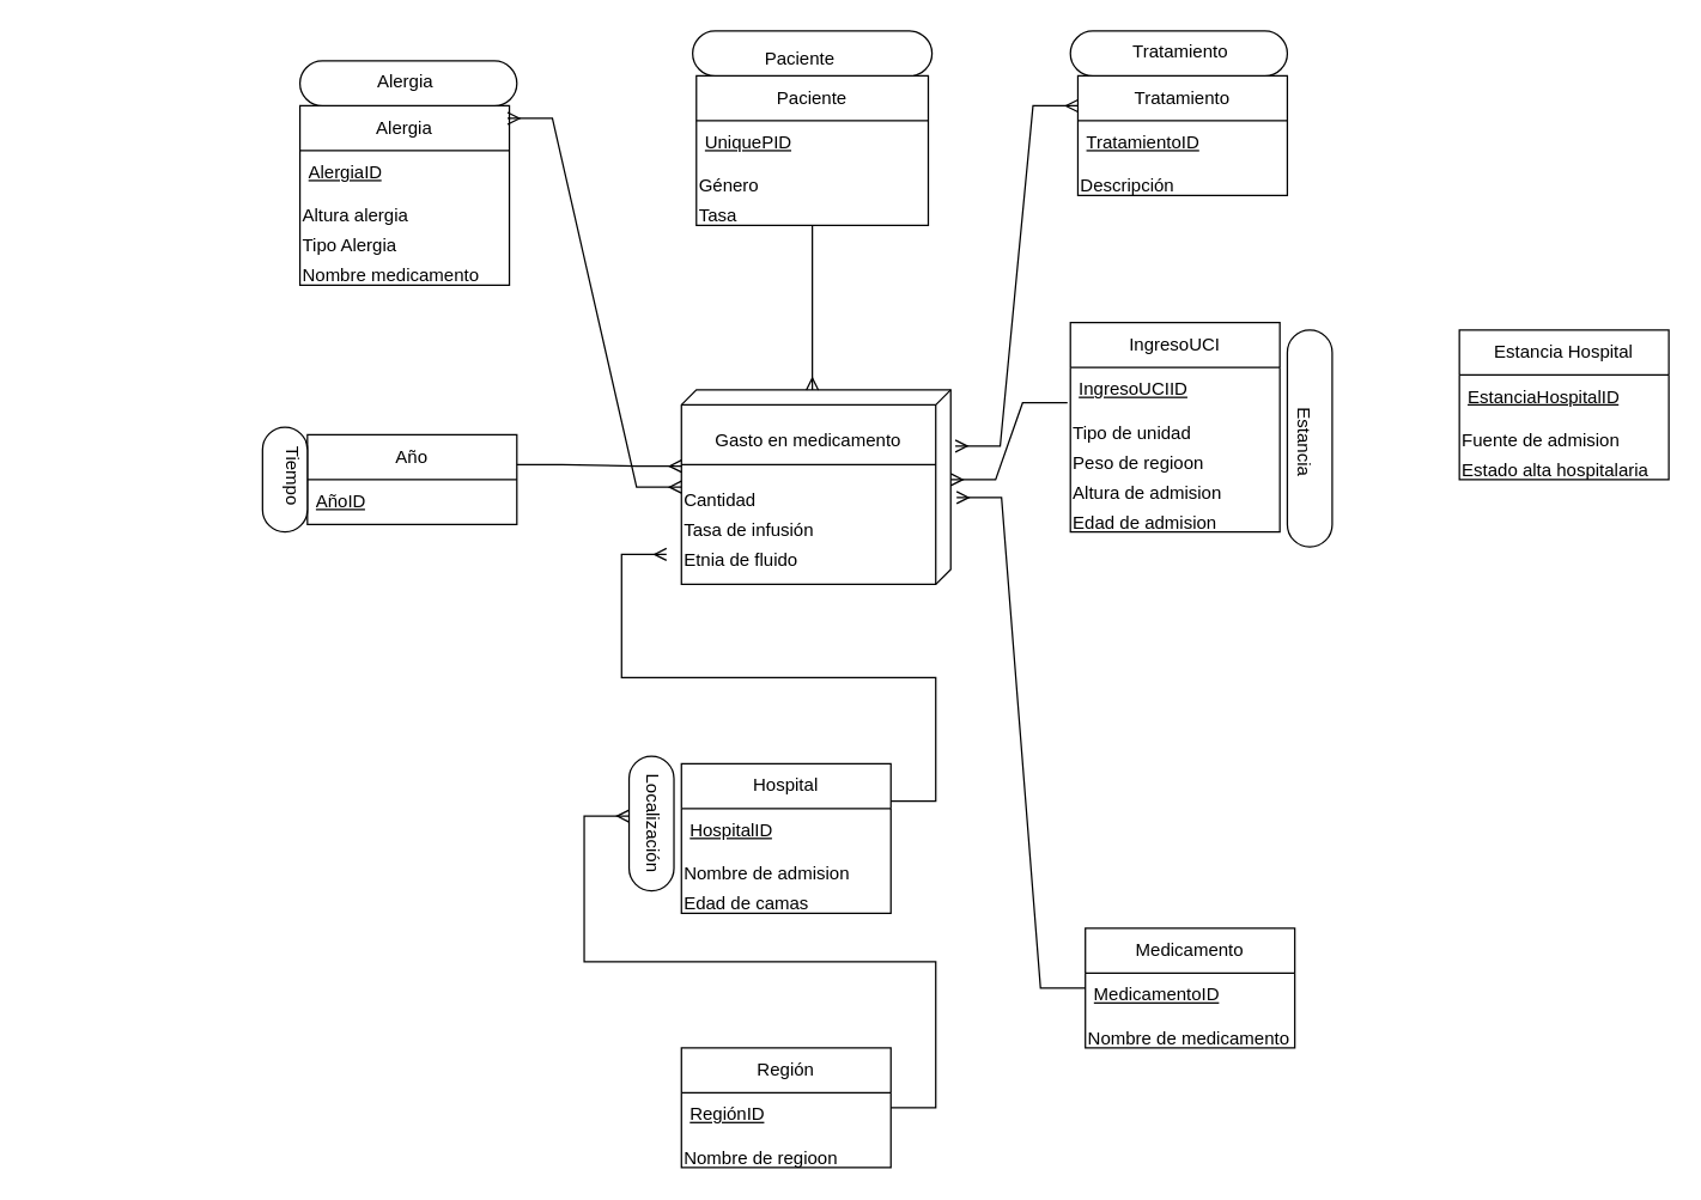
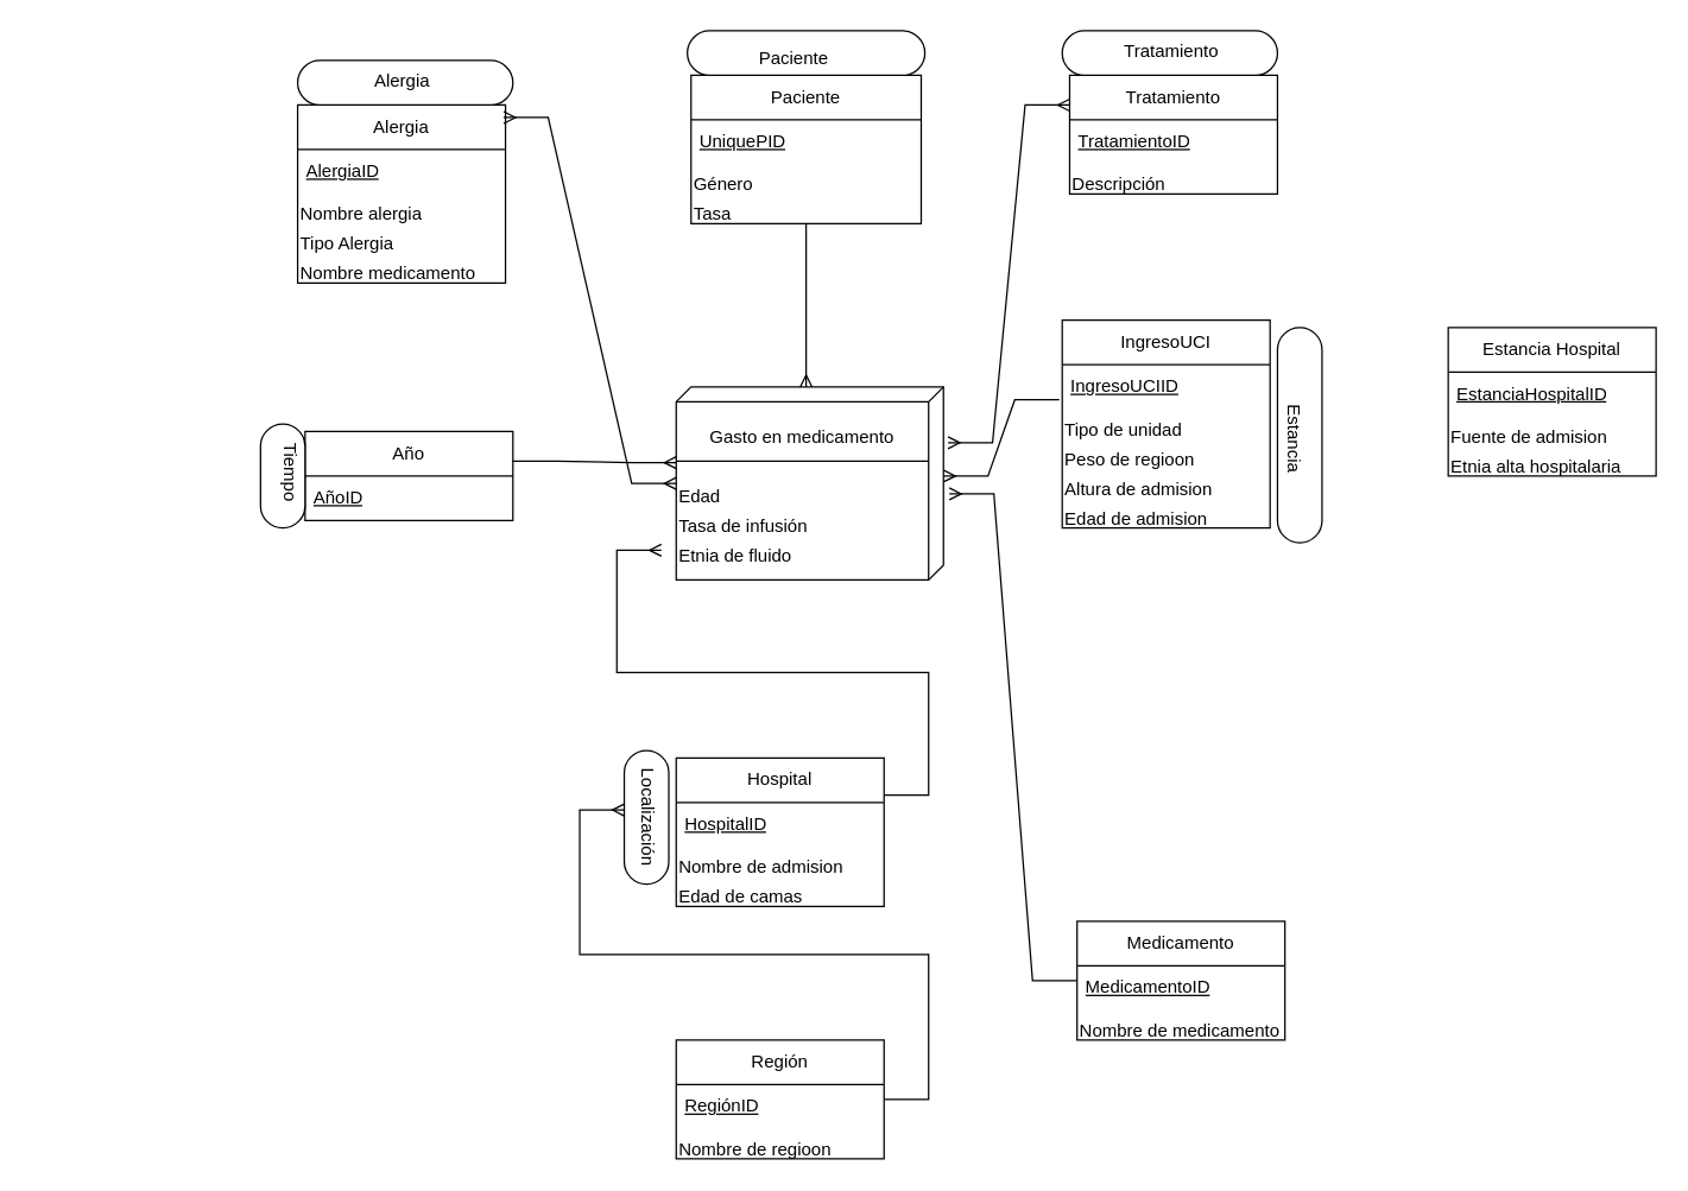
  <mxCell id="0" />
  <mxCell id="1" parent="0" />
  <mxCell id="2" value="" style="rounded=1;whiteSpace=wrap;html=1;arcSize=50;rotation=90;verticalAlign=bottom;" parent="1" vertex="1"><mxGeometry x="802.5" y="277.5" width="145" height="30" as="geometry" /></mxCell>
  <mxCell id="3" value="Año" style="swimlane;fontStyle=0;childLayout=stackLayout;horizontal=1;startSize=30;horizontalStack=0;resizeParent=1;resizeParentMax=0;resizeLast=0;collapsible=1;marginBottom=0;whiteSpace=wrap;html=1;" parent="1" vertex="1"><mxGeometry x="205" y="290" width="140" height="60" as="geometry" /></mxCell>
  <mxCell id="4" value="&lt;u&gt;AñoID&lt;/u&gt;" style="text;strokeColor=none;fillColor=none;align=left;verticalAlign=middle;spacingLeft=4;spacingRight=4;overflow=hidden;points=[[0,0.5],[1,0.5]];portConstraint=eastwest;rotatable=0;whiteSpace=wrap;html=1;" parent="3" vertex="1"><mxGeometry y="30" width="140" height="30" as="geometry" /></mxCell>
  <mxCell id="5" value="" style="verticalAlign=top;align=left;spacingTop=8;spacingLeft=2;spacingRight=12;shape=cube;size=10;direction=south;fontStyle=4;html=1;whiteSpace=wrap;" parent="1" vertex="1"><mxGeometry x="455" y="260" width="180" height="130" as="geometry" /></mxCell>
- <mxCell id="6" value="Cantidad" style="text;whiteSpace=wrap;html=1;" parent="1" vertex="1"><mxGeometry x="455" y="320" width="170" height="20" as="geometry" /></mxCell>
+ <mxCell id="6" value="Edad" style="text;whiteSpace=wrap;html=1;" parent="1" vertex="1"><mxGeometry x="455" y="320" width="170" height="20" as="geometry" /></mxCell>
  <mxCell id="7" value="Tasa de infusión" style="text;whiteSpace=wrap;html=1;" parent="1" vertex="1"><mxGeometry x="455" y="340" width="170" height="20" as="geometry" /></mxCell>
  <mxCell id="8" value="" style="endArrow=none;html=1;rounded=0;" parent="1" target="5" edge="1"><mxGeometry relative="1" as="geometry"><mxPoint x="455" y="310" as="sourcePoint" /><mxPoint x="615" y="310" as="targetPoint" /></mxGeometry></mxCell>
  <mxCell id="9" value="" style="endArrow=none;html=1;rounded=0;entryX=1;entryY=0;entryDx=0;entryDy=0;exitX=0.462;exitY=0.989;exitDx=0;exitDy=0;exitPerimeter=0;" parent="1" edge="1"><mxGeometry width="50" height="50" relative="1" as="geometry"><mxPoint x="456.98" y="310.06" as="sourcePoint" /><mxPoint x="625" y="310" as="targetPoint" /><Array as="points"><mxPoint x="455" y="310" /></Array></mxGeometry></mxCell>
  <mxCell id="10" value="Gasto en medicamento" style="text;whiteSpace=wrap;html=1;align=center;" parent="1" vertex="1"><mxGeometry x="455" y="280" width="170" height="20" as="geometry" /></mxCell>
  <mxCell id="11" value="Etnia de fluido" style="text;whiteSpace=wrap;html=1;" parent="1" vertex="1"><mxGeometry x="455" y="360" width="170" height="20" as="geometry" /></mxCell>
  <mxCell id="12" value="" style="rounded=1;whiteSpace=wrap;html=1;arcSize=50;rotation=90;" parent="1" vertex="1"><mxGeometry x="155" y="305" width="70" height="30" as="geometry" /></mxCell>
  <mxCell id="13" value="Tiempo" style="text;strokeColor=none;fillColor=none;align=center;verticalAlign=middle;spacingLeft=4;spacingRight=4;overflow=hidden;points=[[0,0.5],[1,0.5]];portConstraint=eastwest;rotatable=0;whiteSpace=wrap;html=1;direction=north;textDirection=vertical-lr;" parent="1" vertex="1"><mxGeometry x="170" y="250" width="30" height="70" as="geometry" /></mxCell>
  <mxCell id="14" value="Hospital" style="swimlane;fontStyle=0;childLayout=stackLayout;horizontal=1;startSize=30;horizontalStack=0;resizeParent=1;resizeParentMax=0;resizeLast=0;collapsible=1;marginBottom=0;whiteSpace=wrap;html=1;" parent="1" vertex="1"><mxGeometry x="455" y="510" width="140" height="100" as="geometry" /></mxCell>
  <mxCell id="15" value="&lt;u&gt;HospitalID&lt;/u&gt;" style="text;strokeColor=none;fillColor=none;align=left;verticalAlign=middle;spacingLeft=4;spacingRight=4;overflow=hidden;points=[[0,0.5],[1,0.5]];portConstraint=eastwest;rotatable=0;whiteSpace=wrap;html=1;" parent="14" vertex="1"><mxGeometry y="30" width="140" height="30" as="geometry" /></mxCell>
  <mxCell id="16" value="Nombre de admision" style="text;whiteSpace=wrap;html=1;" parent="14" vertex="1"><mxGeometry y="60" width="140" height="20" as="geometry" /></mxCell>
  <mxCell id="17" value="Edad de camas" style="text;whiteSpace=wrap;html=1;" vertex="1" parent="14"><mxGeometry y="80" width="140" height="20" as="geometry" /></mxCell>
  <mxCell id="18" value="" style="edgeStyle=entityRelationEdgeStyle;fontSize=12;html=1;endArrow=ERmany;rounded=0;exitX=1;exitY=0.25;exitDx=0;exitDy=0;" parent="1" source="14" edge="1"><mxGeometry width="100" height="100" relative="1" as="geometry"><mxPoint x="715" y="550" as="sourcePoint" /><mxPoint x="445" y="370" as="targetPoint" /><Array as="points"><mxPoint x="815" y="390" /><mxPoint x="615" y="470" /><mxPoint x="715" y="480" /><mxPoint x="985" y="480" /></Array></mxGeometry></mxCell>
  <mxCell id="19" value="Región" style="swimlane;fontStyle=0;childLayout=stackLayout;horizontal=1;startSize=30;horizontalStack=0;resizeParent=1;resizeParentMax=0;resizeLast=0;collapsible=1;marginBottom=0;whiteSpace=wrap;html=1;" parent="1" vertex="1"><mxGeometry x="455" y="700" width="140" height="80" as="geometry" /></mxCell>
  <mxCell id="20" value="&lt;u&gt;RegiónID&lt;/u&gt;" style="text;strokeColor=none;fillColor=none;align=left;verticalAlign=middle;spacingLeft=4;spacingRight=4;overflow=hidden;points=[[0,0.5],[1,0.5]];portConstraint=eastwest;rotatable=0;whiteSpace=wrap;html=1;" parent="19" vertex="1"><mxGeometry y="30" width="140" height="30" as="geometry" /></mxCell>
  <mxCell id="21" value="Nombre de regioon" style="text;whiteSpace=wrap;html=1;" vertex="1" parent="19"><mxGeometry y="60" width="140" height="20" as="geometry" /></mxCell>
  <mxCell id="22" value="" style="edgeStyle=entityRelationEdgeStyle;fontSize=12;html=1;endArrow=ERmany;rounded=0;entryX=1;entryY=0.5;entryDx=0;entryDy=0;" parent="1" source="19" edge="1"><mxGeometry width="100" height="100" relative="1" as="geometry"><mxPoint x="420" y="720" as="sourcePoint" /><mxPoint x="420" y="545" as="targetPoint" /><Array as="points"><mxPoint x="220" y="490" /><mxPoint x="20" y="570" /><mxPoint x="120" y="580" /><mxPoint x="390" y="580" /></Array></mxGeometry></mxCell>
  <mxCell id="23" value="" style="edgeStyle=entityRelationEdgeStyle;fontSize=12;html=1;endArrow=ERmany;rounded=0;" parent="1" edge="1"><mxGeometry width="100" height="100" relative="1" as="geometry"><mxPoint x="345" y="310" as="sourcePoint" /><mxPoint x="455" y="311" as="targetPoint" /><Array as="points"><mxPoint x="405" y="460" /><mxPoint x="405" y="310" /><mxPoint x="415" y="420" /></Array></mxGeometry></mxCell>
  <mxCell id="24" value="" style="rounded=1;whiteSpace=wrap;html=1;arcSize=50;rotation=90;" parent="1" vertex="1"><mxGeometry x="390" y="535" width="90" height="30" as="geometry" /></mxCell>
  <mxCell id="25" value="Localización" style="text;whiteSpace=wrap;html=1;rotation=90;" parent="1" vertex="1"><mxGeometry x="400" y="545" width="80" height="20" as="geometry" /></mxCell>
  <mxCell id="26" value="Medicamento" style="swimlane;fontStyle=0;childLayout=stackLayout;horizontal=1;startSize=30;horizontalStack=0;resizeParent=1;resizeParentMax=0;resizeLast=0;collapsible=1;marginBottom=0;whiteSpace=wrap;html=1;" parent="1" vertex="1"><mxGeometry x="725" y="620" width="140" height="80" as="geometry" /></mxCell>
  <mxCell id="27" value="&lt;u&gt;MedicamentoID&lt;/u&gt;" style="text;strokeColor=none;fillColor=none;align=left;verticalAlign=middle;spacingLeft=4;spacingRight=4;overflow=hidden;points=[[0,0.5],[1,0.5]];portConstraint=eastwest;rotatable=0;whiteSpace=wrap;html=1;" parent="26" vertex="1"><mxGeometry y="30" width="140" height="30" as="geometry" /></mxCell>
  <mxCell id="28" value="Nombre de medicamento" style="text;whiteSpace=wrap;html=1;" vertex="1" parent="26"><mxGeometry y="60" width="140" height="20" as="geometry" /></mxCell>
  <mxCell id="29" value="IngresoUCI" style="swimlane;fontStyle=0;childLayout=stackLayout;horizontal=1;startSize=30;horizontalStack=0;resizeParent=1;resizeParentMax=0;resizeLast=0;collapsible=1;marginBottom=0;whiteSpace=wrap;html=1;" parent="1" vertex="1"><mxGeometry x="715" y="215" width="140" height="140" as="geometry" /></mxCell>
  <mxCell id="30" value="&lt;u&gt;IngresoUCIID&lt;/u&gt;" style="text;strokeColor=none;fillColor=none;align=left;verticalAlign=middle;spacingLeft=4;spacingRight=4;overflow=hidden;points=[[0,0.5],[1,0.5]];portConstraint=eastwest;rotatable=0;whiteSpace=wrap;html=1;" parent="29" vertex="1"><mxGeometry y="30" width="140" height="30" as="geometry" /></mxCell>
  <mxCell id="31" value="Tipo de unidad" style="text;whiteSpace=wrap;html=1;" parent="29" vertex="1"><mxGeometry y="60" width="140" height="20" as="geometry" /></mxCell>
  <mxCell id="32" value="Peso de regioon" style="text;whiteSpace=wrap;html=1;" parent="29" vertex="1"><mxGeometry y="80" width="140" height="20" as="geometry" /></mxCell>
  <mxCell id="33" value="Altura de admision" style="text;whiteSpace=wrap;html=1;" parent="29" vertex="1"><mxGeometry y="100" width="140" height="20" as="geometry" /></mxCell>
  <mxCell id="34" value="Edad de admision" style="text;whiteSpace=wrap;html=1;" parent="29" vertex="1"><mxGeometry y="120" width="140" height="20" as="geometry" /></mxCell>
  <mxCell id="35" value="Estancia Hospital" style="swimlane;fontStyle=0;childLayout=stackLayout;horizontal=1;startSize=30;horizontalStack=0;resizeParent=1;resizeParentMax=0;resizeLast=0;collapsible=1;marginBottom=0;whiteSpace=wrap;html=1;" parent="1" vertex="1"><mxGeometry x="975" y="220" width="140" height="100" as="geometry" /></mxCell>
  <mxCell id="36" value="&lt;u&gt;EstanciaHospitalID&lt;/u&gt;" style="text;strokeColor=none;fillColor=none;align=left;verticalAlign=middle;spacingLeft=4;spacingRight=4;overflow=hidden;points=[[0,0.5],[1,0.5]];portConstraint=eastwest;rotatable=0;whiteSpace=wrap;html=1;" parent="35" vertex="1"><mxGeometry y="30" width="140" height="30" as="geometry" /></mxCell>
  <mxCell id="37" value="Fuente de admision" style="text;whiteSpace=wrap;html=1;" parent="35" vertex="1"><mxGeometry y="60" width="140" height="20" as="geometry" /></mxCell>
- <mxCell id="38" value="Estado alta hospitalaria" style="text;whiteSpace=wrap;html=1;" parent="35" vertex="1"><mxGeometry y="80" width="140" height="20" as="geometry" /></mxCell>
+ <mxCell id="38" value="Etnia alta hospitalaria" style="text;whiteSpace=wrap;html=1;" parent="35" vertex="1"><mxGeometry y="80" width="140" height="20" as="geometry" /></mxCell>
  <mxCell id="39" value="Estancia" style="text;whiteSpace=wrap;html=1;rotation=90;" parent="1" vertex="1"><mxGeometry x="835" y="300" width="80" height="20" as="geometry" /></mxCell>
  <mxCell id="40" value="" style="edgeStyle=entityRelationEdgeStyle;fontSize=12;html=1;endArrow=ERmany;rounded=0;exitX=-0.014;exitY=0.383;exitDx=0;exitDy=0;exitPerimeter=0;entryX=0;entryY=0;entryDx=60;entryDy=0;entryPerimeter=0;" parent="1" source="29" target="5" edge="1"><mxGeometry width="100" height="100" relative="1" as="geometry"><mxPoint x="495" y="460" as="sourcePoint" /><mxPoint x="595" y="360" as="targetPoint" /></mxGeometry></mxCell>
  <mxCell id="41" value="" style="edgeStyle=entityRelationEdgeStyle;fontSize=12;html=1;endArrow=ERmany;rounded=0;exitX=0;exitY=0.5;exitDx=0;exitDy=0;entryX=0.554;entryY=-0.022;entryDx=0;entryDy=0;entryPerimeter=0;" parent="1" source="26" target="5" edge="1"><mxGeometry width="100" height="100" relative="1" as="geometry"><mxPoint x="723" y="253" as="sourcePoint" /><mxPoint x="645" y="330" as="targetPoint" /></mxGeometry></mxCell>
  <mxCell id="42" value="Alergia" style="swimlane;fontStyle=0;childLayout=stackLayout;horizontal=1;startSize=30;horizontalStack=0;resizeParent=1;resizeParentMax=0;resizeLast=0;collapsible=1;marginBottom=0;whiteSpace=wrap;html=1;" parent="1" vertex="1"><mxGeometry x="200" y="70" width="140" height="120" as="geometry" /></mxCell>
  <mxCell id="43" value="&lt;u&gt;AlergiaID&lt;/u&gt;" style="text;strokeColor=none;fillColor=none;align=left;verticalAlign=middle;spacingLeft=4;spacingRight=4;overflow=hidden;points=[[0,0.5],[1,0.5]];portConstraint=eastwest;rotatable=0;whiteSpace=wrap;html=1;" parent="42" vertex="1"><mxGeometry y="30" width="140" height="30" as="geometry" /></mxCell>
- <mxCell id="44" value="Altura alergia" style="text;whiteSpace=wrap;html=1;" parent="42" vertex="1"><mxGeometry y="60" width="140" height="20" as="geometry" /></mxCell>
+ <mxCell id="44" value="Nombre alergia" style="text;whiteSpace=wrap;html=1;" parent="42" vertex="1"><mxGeometry y="60" width="140" height="20" as="geometry" /></mxCell>
  <mxCell id="45" value="Tipo Alergia" style="text;whiteSpace=wrap;html=1;" parent="42" vertex="1"><mxGeometry y="80" width="140" height="20" as="geometry" /></mxCell>
  <mxCell id="46" value="Nombre medicamento" style="text;whiteSpace=wrap;html=1;" parent="42" vertex="1"><mxGeometry y="100" width="140" height="20" as="geometry" /></mxCell>
  <mxCell id="47" value="Tratamiento" style="swimlane;fontStyle=0;childLayout=stackLayout;horizontal=1;startSize=30;horizontalStack=0;resizeParent=1;resizeParentMax=0;resizeLast=0;collapsible=1;marginBottom=0;whiteSpace=wrap;html=1;" parent="1" vertex="1"><mxGeometry x="720" y="50" width="140" height="80" as="geometry" /></mxCell>
  <mxCell id="48" value="&lt;u style=&quot;background-color: initial;&quot;&gt;TratamientoID&lt;/u&gt;" style="text;strokeColor=none;fillColor=none;align=left;verticalAlign=middle;spacingLeft=4;spacingRight=4;overflow=hidden;points=[[0,0.5],[1,0.5]];portConstraint=eastwest;rotatable=0;whiteSpace=wrap;html=1;" parent="47" vertex="1"><mxGeometry y="30" width="140" height="30" as="geometry" /></mxCell>
  <mxCell id="49" value="Descripción" style="text;whiteSpace=wrap;html=1;" parent="47" vertex="1"><mxGeometry y="60" width="140" height="20" as="geometry" /></mxCell>
  <mxCell id="50" value="" style="rounded=1;whiteSpace=wrap;html=1;arcSize=50;rotation=0;verticalAlign=bottom;" parent="1" vertex="1"><mxGeometry x="715" y="20" width="145" height="30" as="geometry" /></mxCell>
  <mxCell id="51" value="" style="rounded=1;whiteSpace=wrap;html=1;arcSize=50;rotation=0;verticalAlign=bottom;" parent="1" vertex="1"><mxGeometry x="200" y="40" width="145" height="30" as="geometry" /></mxCell>
  <mxCell id="52" value="Tratamiento" style="text;whiteSpace=wrap;html=1;rotation=0;" parent="1" vertex="1"><mxGeometry x="755" y="20" width="80" height="20" as="geometry" /></mxCell>
  <mxCell id="53" value="Alergia" style="text;whiteSpace=wrap;html=1;rotation=0;" parent="1" vertex="1"><mxGeometry x="250" y="40" width="80" height="20" as="geometry" /></mxCell>
  <mxCell id="54" value="Paciente" style="swimlane;fontStyle=0;childLayout=stackLayout;horizontal=1;startSize=30;horizontalStack=0;resizeParent=1;resizeParentMax=0;resizeLast=0;collapsible=1;marginBottom=0;whiteSpace=wrap;html=1;" parent="1" vertex="1"><mxGeometry x="465" y="50" width="155" height="100" as="geometry" /></mxCell>
  <mxCell id="55" value="&lt;u&gt;UniquePID&lt;/u&gt;" style="text;strokeColor=none;fillColor=none;align=left;verticalAlign=middle;spacingLeft=4;spacingRight=4;overflow=hidden;points=[[0,0.5],[1,0.5]];portConstraint=eastwest;rotatable=0;whiteSpace=wrap;html=1;" parent="54" vertex="1"><mxGeometry y="30" width="155" height="30" as="geometry" /></mxCell>
  <mxCell id="56" value="Género" style="text;whiteSpace=wrap;html=1;" parent="54" vertex="1"><mxGeometry y="60" width="155" height="20" as="geometry" /></mxCell>
  <mxCell id="57" style="edgeStyle=orthogonalEdgeStyle;rounded=0;orthogonalLoop=1;jettySize=auto;html=1;endArrow=ERmany;endFill=0;" parent="54" source="58" edge="1"><mxGeometry relative="1" as="geometry"><mxPoint x="77.5" y="210" as="targetPoint" /></mxGeometry></mxCell>
  <mxCell id="58" value="Tasa" style="text;whiteSpace=wrap;html=1;" parent="54" vertex="1"><mxGeometry y="80" width="155" height="20" as="geometry" /></mxCell>
  <mxCell id="59" value="" style="rounded=1;whiteSpace=wrap;html=1;arcSize=50;rotation=0;verticalAlign=bottom;" parent="1" vertex="1"><mxGeometry x="462.5" y="20" width="160" height="30" as="geometry" /></mxCell>
  <mxCell id="60" value="Paciente" style="text;whiteSpace=wrap;html=1;rotation=0;" parent="1" vertex="1"><mxGeometry x="509" y="25" width="80" height="20" as="geometry" /></mxCell>
  <mxCell id="61" value="" style="edgeStyle=entityRelationEdgeStyle;fontSize=12;html=1;endArrow=ERmany;startArrow=ERmany;rounded=0;entryX=0.991;entryY=0.07;entryDx=0;entryDy=0;entryPerimeter=0;" parent="1" source="5" target="42" edge="1"><mxGeometry width="100" height="100" relative="1" as="geometry"><mxPoint x="250" y="307.5" as="sourcePoint" /><mxPoint x="350" y="207.5" as="targetPoint" /><Array as="points"><mxPoint x="405" y="230" /></Array></mxGeometry></mxCell>
  <mxCell id="62" value="" style="edgeStyle=entityRelationEdgeStyle;fontSize=12;html=1;endArrow=ERmany;startArrow=ERmany;rounded=0;entryX=0;entryY=0.25;entryDx=0;entryDy=0;exitX=0.289;exitY=-0.017;exitDx=0;exitDy=0;exitPerimeter=0;" parent="1" source="5" target="47" edge="1"><mxGeometry width="100" height="100" relative="1" as="geometry"><mxPoint x="465" y="335" as="sourcePoint" /><mxPoint x="349" y="88" as="targetPoint" /><Array as="points"><mxPoint x="415" y="240" /></Array></mxGeometry></mxCell>
